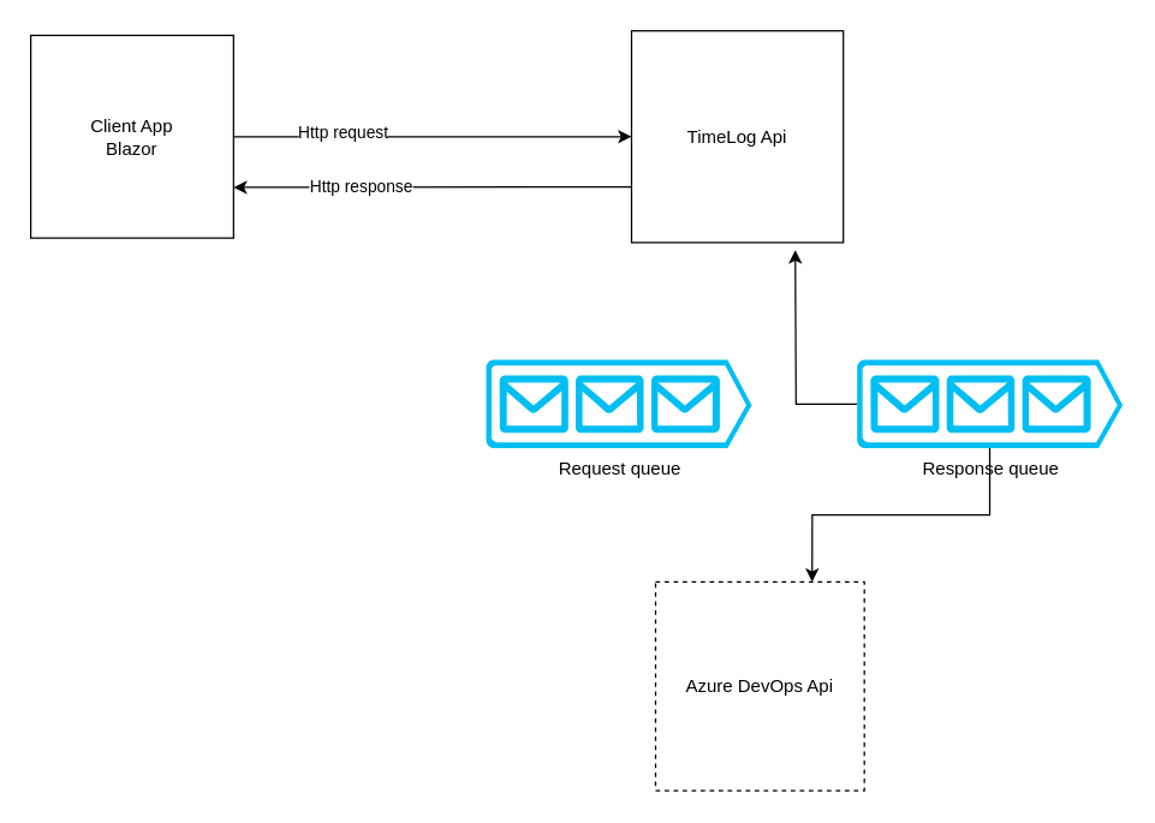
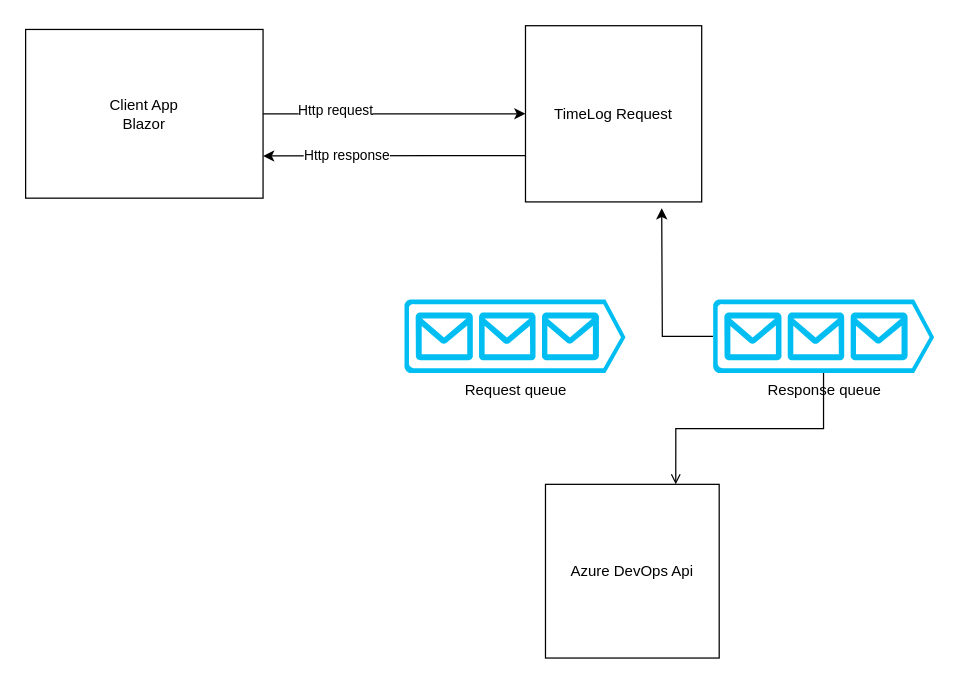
  <mxCell id="0" />
  <mxCell id="1" parent="0" />
  <mxCell id="2" style="edgeStyle=orthogonalEdgeStyle;rounded=0;orthogonalLoop=1;jettySize=auto;html=1;entryX=0;entryY=0.5;entryDx=0;entryDy=0;" edge="1" parent="1" source="4" target="7"><mxGeometry relative="1" as="geometry" /></mxCell>
  <mxCell id="3" value="Http request" style="edgeLabel;html=1;align=center;verticalAlign=middle;resizable=0;points=[];" vertex="1" connectable="0" parent="2"><mxGeometry x="-0.457" y="4" relative="1" as="geometry"><mxPoint y="1" as="offset" /></mxGeometry></mxCell>
- <mxCell id="4" value="Client App&lt;br&gt;Blazor" style="whiteSpace=wrap;html=1;aspect=fixed;" vertex="1" parent="1"><mxGeometry x="20" y="23" width="135" height="135" as="geometry" /></mxCell>
+ <mxCell id="4" value="Client App&lt;br&gt;Blazor" style="whiteSpace=wrap;html=1;aspect=fixed;" vertex="1" parent="1"><mxGeometry x="20" y="23" width="190" height="135" as="geometry" /></mxCell>
  <mxCell id="5" style="edgeStyle=orthogonalEdgeStyle;rounded=0;orthogonalLoop=1;jettySize=auto;html=1;entryX=1;entryY=0.75;entryDx=0;entryDy=0;" edge="1" parent="1" source="7" target="4"><mxGeometry relative="1" as="geometry"><Array as="points"><mxPoint x="352" y="124" /><mxPoint x="352" y="124" /></Array></mxGeometry></mxCell>
  <mxCell id="6" value="Http response" style="edgeLabel;html=1;align=center;verticalAlign=middle;resizable=0;points=[];" vertex="1" connectable="0" parent="5"><mxGeometry x="0.358" y="-1" relative="1" as="geometry"><mxPoint as="offset" /></mxGeometry></mxCell>
- <mxCell id="7" value="TimeLog Api" style="whiteSpace=wrap;html=1;aspect=fixed;" vertex="1" parent="1"><mxGeometry x="420" y="20" width="141" height="141" as="geometry" /></mxCell>
- <mxCell id="8" value="Azure DevOps Api" style="whiteSpace=wrap;html=1;aspect=fixed;dashed=1;" vertex="1" parent="1"><mxGeometry x="436" y="387" width="139" height="139" as="geometry" /></mxCell>
+ <mxCell id="7" value="TimeLog Request" style="whiteSpace=wrap;html=1;aspect=fixed;" vertex="1" parent="1"><mxGeometry x="420" y="20" width="141" height="141" as="geometry" /></mxCell>
+ <mxCell id="8" value="Azure DevOps Api" style="whiteSpace=wrap;html=1;aspect=fixed;" vertex="1" parent="1"><mxGeometry x="436" y="387" width="139" height="139" as="geometry" /></mxCell>
  <mxCell id="9" value="Request queue" style="verticalLabelPosition=bottom;html=1;verticalAlign=top;align=center;strokeColor=none;fillColor=#00BEF2;shape=mxgraph.azure.queue_generic;pointerEvents=1;" vertex="1" parent="1"><mxGeometry x="323" y="239" width="177" height="59" as="geometry" /></mxCell>
  <mxCell id="10" style="edgeStyle=orthogonalEdgeStyle;rounded=0;orthogonalLoop=1;jettySize=auto;html=1;" edge="1" parent="1" source="12"><mxGeometry relative="1" as="geometry"><mxPoint x="529" y="166" as="targetPoint" /></mxGeometry></mxCell>
- <mxCell id="11" style="edgeStyle=orthogonalEdgeStyle;rounded=0;orthogonalLoop=1;jettySize=auto;html=1;entryX=0.75;entryY=0;entryDx=0;entryDy=0;" edge="1" parent="1" source="12" target="8"><mxGeometry relative="1" as="geometry" /></mxCell>
+ <mxCell id="11" style="edgeStyle=orthogonalEdgeStyle;rounded=0;orthogonalLoop=1;jettySize=auto;html=1;entryX=0.75;entryY=0;entryDx=0;entryDy=0;endArrow=open;" edge="1" parent="1" source="12" target="8"><mxGeometry relative="1" as="geometry" /></mxCell>
  <mxCell id="12" value="Response queue" style="verticalLabelPosition=bottom;html=1;verticalAlign=top;align=center;strokeColor=none;fillColor=#00BEF2;shape=mxgraph.azure.queue_generic;pointerEvents=1;" vertex="1" parent="1"><mxGeometry x="570" y="239" width="177" height="59" as="geometry" /></mxCell>
